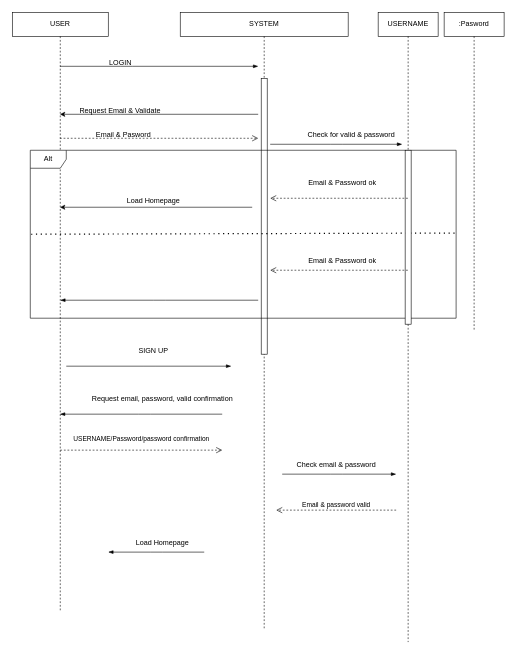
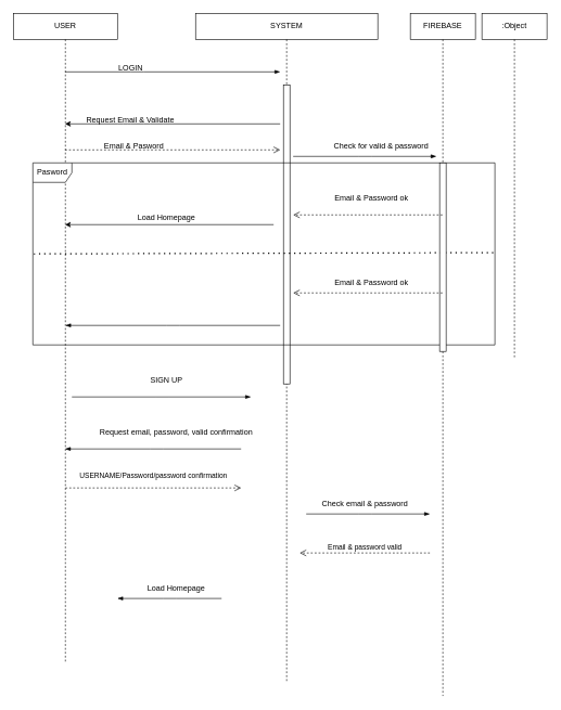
  <mxCell id="0" />
  <mxCell id="1" parent="0" />
  <mxCell id="2" value="USER" style="shape=umlLifeline;perimeter=lifelinePerimeter;whiteSpace=wrap;html=1;container=1;collapsible=0;recursiveResize=0;outlineConnect=0;" vertex="1" parent="1"><mxGeometry x="20" y="20" width="160" height="1000" as="geometry" /></mxCell>
  <mxCell id="3" style="edgeStyle=none;html=1;" edge="1" parent="1" target="2"><mxGeometry relative="1" as="geometry"><mxPoint x="430" y="190" as="sourcePoint" /><Array as="points"><mxPoint x="240" y="190" /><mxPoint x="210" y="190" /><mxPoint x="190" y="190" /></Array></mxGeometry></mxCell>
  <mxCell id="4" value="SYSTEM" style="shape=umlLifeline;perimeter=lifelinePerimeter;whiteSpace=wrap;html=1;container=1;collapsible=0;recursiveResize=0;outlineConnect=0;" vertex="1" parent="1"><mxGeometry x="300" y="20" width="280" height="1030" as="geometry" /></mxCell>
  <mxCell id="5" value="Email &amp;amp; Password ok&lt;br&gt;" style="text;html=1;align=center;verticalAlign=middle;resizable=0;points=[];autosize=1;strokeColor=none;fillColor=none;" vertex="1" parent="4"><mxGeometry x="200" y="270" width="140" height="30" as="geometry" /></mxCell>
  <mxCell id="6" value="" style="edgeStyle=none;orthogonalLoop=1;jettySize=auto;html=1;" edge="1" parent="4" target="2"><mxGeometry width="100" relative="1" as="geometry"><mxPoint x="120" y="325" as="sourcePoint" /><mxPoint x="-180" y="330" as="targetPoint" /><Array as="points" /></mxGeometry></mxCell>
  <mxCell id="7" value="Load Homepage&lt;br&gt;" style="text;html=1;align=center;verticalAlign=middle;resizable=0;points=[];autosize=1;strokeColor=none;fillColor=none;" vertex="1" parent="4"><mxGeometry x="-100" y="300" width="110" height="30" as="geometry" /></mxCell>
  <mxCell id="8" value="" style="html=1;points=[];perimeter=orthogonalPerimeter;" vertex="1" parent="4"><mxGeometry x="135" y="110" width="10" height="460" as="geometry" /></mxCell>
  <mxCell id="9" value="Email &amp;amp; Password ok&lt;br&gt;" style="text;html=1;align=center;verticalAlign=middle;resizable=0;points=[];autosize=1;strokeColor=none;fillColor=none;" vertex="1" parent="4"><mxGeometry x="200" y="400" width="140" height="30" as="geometry" /></mxCell>
  <mxCell id="10" value="Check for valid &amp;amp; password" style="text;html=1;align=center;verticalAlign=middle;resizable=0;points=[];autosize=1;strokeColor=none;fillColor=none;" vertex="1" parent="4"><mxGeometry x="200" y="190" width="170" height="30" as="geometry" /></mxCell>
- <mxCell id="11" value="Alt" style="shape=umlFrame;whiteSpace=wrap;html=1;" vertex="1" parent="4"><mxGeometry x="-250" y="230" width="710" height="280" as="geometry" /></mxCell>
+ <mxCell id="11" value="Pasword" style="shape=umlFrame;whiteSpace=wrap;html=1;" vertex="1" parent="4"><mxGeometry x="-250" y="230" width="710" height="280" as="geometry" /></mxCell>
  <mxCell id="12" value="" style="endArrow=none;dashed=1;html=1;dashPattern=1 3;strokeWidth=2;entryX=0.998;entryY=0.493;entryDx=0;entryDy=0;entryPerimeter=0;exitX=0.002;exitY=0.5;exitDx=0;exitDy=0;exitPerimeter=0;" edge="1" parent="4" source="11" target="11"><mxGeometry width="50" height="50" relative="1" as="geometry"><mxPoint x="-250" y="400" as="sourcePoint" /><mxPoint x="-200" y="350" as="targetPoint" /></mxGeometry></mxCell>
- <mxCell id="13" value="USERNAME" style="shape=umlLifeline;perimeter=lifelinePerimeter;whiteSpace=wrap;html=1;container=1;collapsible=0;recursiveResize=0;outlineConnect=0;" vertex="1" parent="1"><mxGeometry x="630" y="20" width="100" height="1050" as="geometry" /></mxCell>
+ <mxCell id="13" value="FIREBASE" style="shape=umlLifeline;perimeter=lifelinePerimeter;whiteSpace=wrap;html=1;container=1;collapsible=0;recursiveResize=0;outlineConnect=0;" vertex="1" parent="1"><mxGeometry x="630" y="20" width="100" height="1050" as="geometry" /></mxCell>
  <mxCell id="14" value="" style="html=1;points=[];perimeter=orthogonalPerimeter;" vertex="1" parent="13"><mxGeometry x="45" y="230" width="10" height="290" as="geometry" /></mxCell>
- <mxCell id="15" value=":Pasword" style="shape=umlLifeline;perimeter=lifelinePerimeter;whiteSpace=wrap;html=1;container=1;collapsible=0;recursiveResize=0;outlineConnect=0;" vertex="1" parent="1"><mxGeometry x="740" y="20" width="100" height="530" as="geometry" /></mxCell>
+ <mxCell id="15" value=":Object" style="shape=umlLifeline;perimeter=lifelinePerimeter;whiteSpace=wrap;html=1;container=1;collapsible=0;recursiveResize=0;outlineConnect=0;" vertex="1" parent="1"><mxGeometry x="740" y="20" width="100" height="530" as="geometry" /></mxCell>
  <mxCell id="16" value="" style="html=1;verticalAlign=bottom;endArrow=open;dashed=1;endSize=8;" edge="1" parent="1" source="2"><mxGeometry relative="1" as="geometry"><mxPoint x="210" y="250" as="sourcePoint" /><mxPoint x="430" y="230" as="targetPoint" /><Array as="points"><mxPoint x="230" y="230" /></Array></mxGeometry></mxCell>
  <mxCell id="17" value="LOGIN" style="text;html=1;align=center;verticalAlign=middle;resizable=0;points=[];autosize=1;strokeColor=none;fillColor=none;" vertex="1" parent="1"><mxGeometry x="170" y="90" width="60" height="30" as="geometry" /></mxCell>
  <mxCell id="18" value="Request Email &amp;amp; Validate" style="text;strokeColor=none;align=center;fillColor=none;html=1;verticalAlign=middle;whiteSpace=wrap;rounded=0;" vertex="1" parent="1"><mxGeometry x="125" y="170" width="150" height="30" as="geometry" /></mxCell>
  <mxCell id="19" value="Email &amp;amp; Pasword" style="text;html=1;align=center;verticalAlign=middle;resizable=0;points=[];autosize=1;strokeColor=none;fillColor=none;" vertex="1" parent="1"><mxGeometry x="150" y="210" width="110" height="30" as="geometry" /></mxCell>
  <mxCell id="20" value="" style="edgeStyle=elbowEdgeStyle;fontSize=12;html=1;endArrow=blockThin;endFill=1;" edge="1" parent="1" source="2"><mxGeometry width="160" relative="1" as="geometry"><mxPoint x="110" y="110" as="sourcePoint" /><mxPoint x="430" y="110" as="targetPoint" /><Array as="points"><mxPoint x="210" y="110" /></Array></mxGeometry></mxCell>
  <mxCell id="21" value="" style="edgeStyle=elbowEdgeStyle;fontSize=12;html=1;endArrow=blockThin;endFill=1;" edge="1" parent="1"><mxGeometry width="160" relative="1" as="geometry"><mxPoint x="430" y="500" as="sourcePoint" /><mxPoint x="100" y="500" as="targetPoint" /></mxGeometry></mxCell>
  <mxCell id="22" value="" style="html=1;verticalAlign=bottom;endArrow=open;dashed=1;endSize=8;startArrow=none;" edge="1" parent="1" source="13"><mxGeometry x="-1" y="-71" relative="1" as="geometry"><mxPoint x="500" y="330" as="sourcePoint" /><mxPoint x="450" y="330" as="targetPoint" /><mxPoint x="10" y="1" as="offset" /></mxGeometry></mxCell>
  <mxCell id="23" value="" style="html=1;verticalAlign=bottom;endArrow=open;dashed=1;endSize=8;" edge="1" parent="1" source="13"><mxGeometry relative="1" as="geometry"><mxPoint x="530" y="455" as="sourcePoint" /><mxPoint x="450" y="450" as="targetPoint" /></mxGeometry></mxCell>
  <mxCell id="24" value="" style="edgeStyle=elbowEdgeStyle;fontSize=12;html=1;endArrow=blockThin;endFill=1;" edge="1" parent="1"><mxGeometry width="160" relative="1" as="geometry"><mxPoint x="450" y="240" as="sourcePoint" /><mxPoint x="670" y="240" as="targetPoint" /><Array as="points" /></mxGeometry></mxCell>
  <mxCell id="25" value="" style="edgeStyle=elbowEdgeStyle;fontSize=12;html=1;endArrow=blockThin;endFill=1;" edge="1" parent="1"><mxGeometry width="160" relative="1" as="geometry"><mxPoint x="110" y="610" as="sourcePoint" /><mxPoint x="385" y="610" as="targetPoint" /></mxGeometry></mxCell>
  <mxCell id="26" value="SIGN UP&lt;br&gt;" style="text;html=1;align=center;verticalAlign=middle;resizable=0;points=[];autosize=1;strokeColor=none;fillColor=none;" vertex="1" parent="1"><mxGeometry x="220" y="570" width="70" height="30" as="geometry" /></mxCell>
  <mxCell id="27" value="" style="edgeStyle=elbowEdgeStyle;fontSize=12;html=1;endArrow=blockThin;endFill=1;" edge="1" parent="1" target="2"><mxGeometry width="160" relative="1" as="geometry"><mxPoint x="370" y="690" as="sourcePoint" /><mxPoint x="140" y="690" as="targetPoint" /><Array as="points"><mxPoint x="240" y="690" /></Array></mxGeometry></mxCell>
  <mxCell id="28" value="Request email, password, valid confirmation" style="text;html=1;align=center;verticalAlign=middle;resizable=0;points=[];autosize=1;strokeColor=none;fillColor=none;" vertex="1" parent="1"><mxGeometry x="130" y="650" width="280" height="30" as="geometry" /></mxCell>
  <mxCell id="29" value="USERNAME/Password/password confirmation" style="html=1;verticalAlign=bottom;endArrow=open;dashed=1;endSize=8;" edge="1" parent="1"><mxGeometry y="10" relative="1" as="geometry"><mxPoint x="100" y="750" as="sourcePoint" /><mxPoint x="370" y="750" as="targetPoint" /><mxPoint as="offset" /></mxGeometry></mxCell>
  <mxCell id="30" value="" style="edgeStyle=elbowEdgeStyle;fontSize=12;html=1;endArrow=blockThin;endFill=1;" edge="1" parent="1"><mxGeometry width="160" relative="1" as="geometry"><mxPoint x="470" y="790" as="sourcePoint" /><mxPoint x="660" y="790" as="targetPoint" /><Array as="points"><mxPoint x="560" y="790" /></Array></mxGeometry></mxCell>
  <mxCell id="31" value="Check email &amp;amp; password&lt;br&gt;" style="text;html=1;align=center;verticalAlign=middle;resizable=0;points=[];autosize=1;strokeColor=none;fillColor=none;" vertex="1" parent="1"><mxGeometry x="480" y="760" width="160" height="30" as="geometry" /></mxCell>
  <mxCell id="32" value="Email &amp;amp; password valid" style="html=1;verticalAlign=bottom;endArrow=open;dashed=1;endSize=8;" edge="1" parent="1"><mxGeometry relative="1" as="geometry"><mxPoint x="660" y="850" as="sourcePoint" /><mxPoint x="460" y="850" as="targetPoint" /><mxPoint as="offset" /></mxGeometry></mxCell>
  <mxCell id="33" value="" style="edgeStyle=elbowEdgeStyle;fontSize=12;html=1;endArrow=blockThin;endFill=1;" edge="1" parent="1"><mxGeometry width="160" relative="1" as="geometry"><mxPoint x="340" y="920" as="sourcePoint" /><mxPoint x="180" y="920" as="targetPoint" /></mxGeometry></mxCell>
  <mxCell id="34" value="Load Homepage" style="text;html=1;align=center;verticalAlign=middle;resizable=0;points=[];autosize=1;strokeColor=none;fillColor=none;" vertex="1" parent="1"><mxGeometry x="215" y="890" width="110" height="30" as="geometry" /></mxCell>
